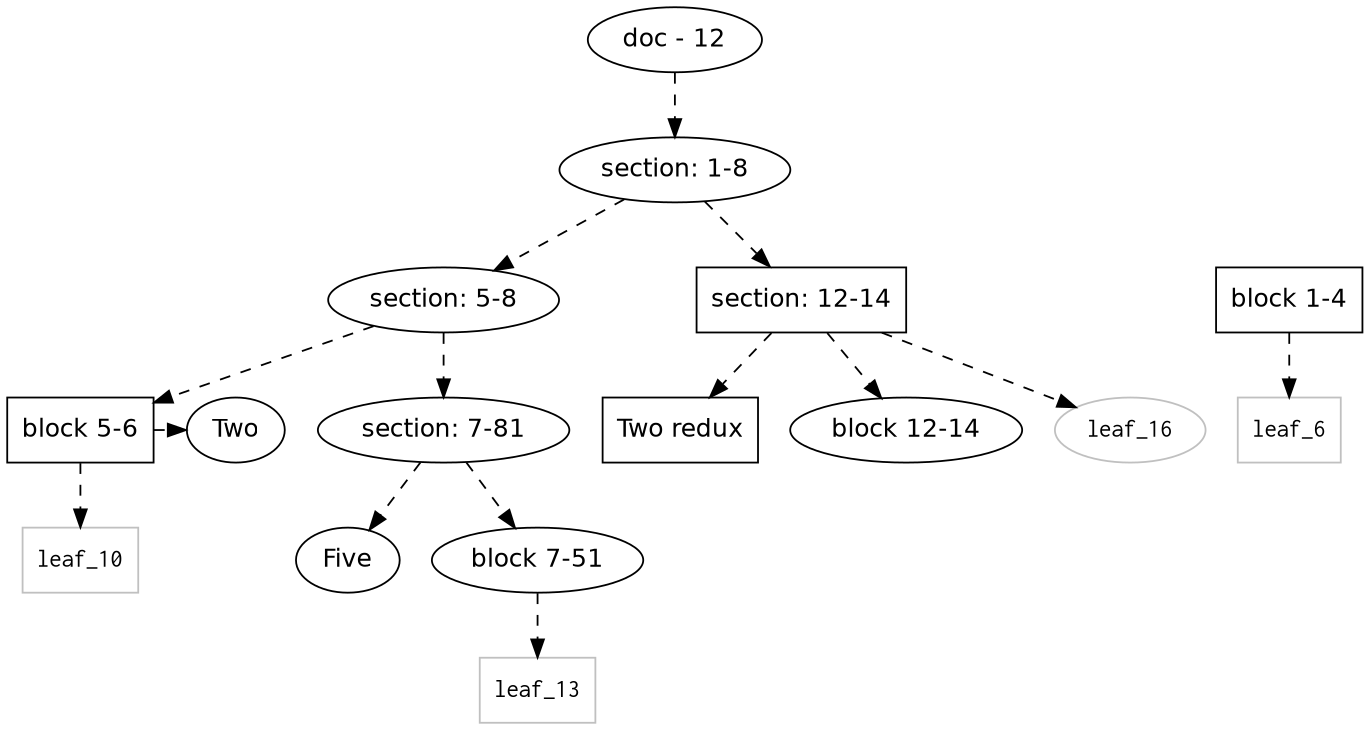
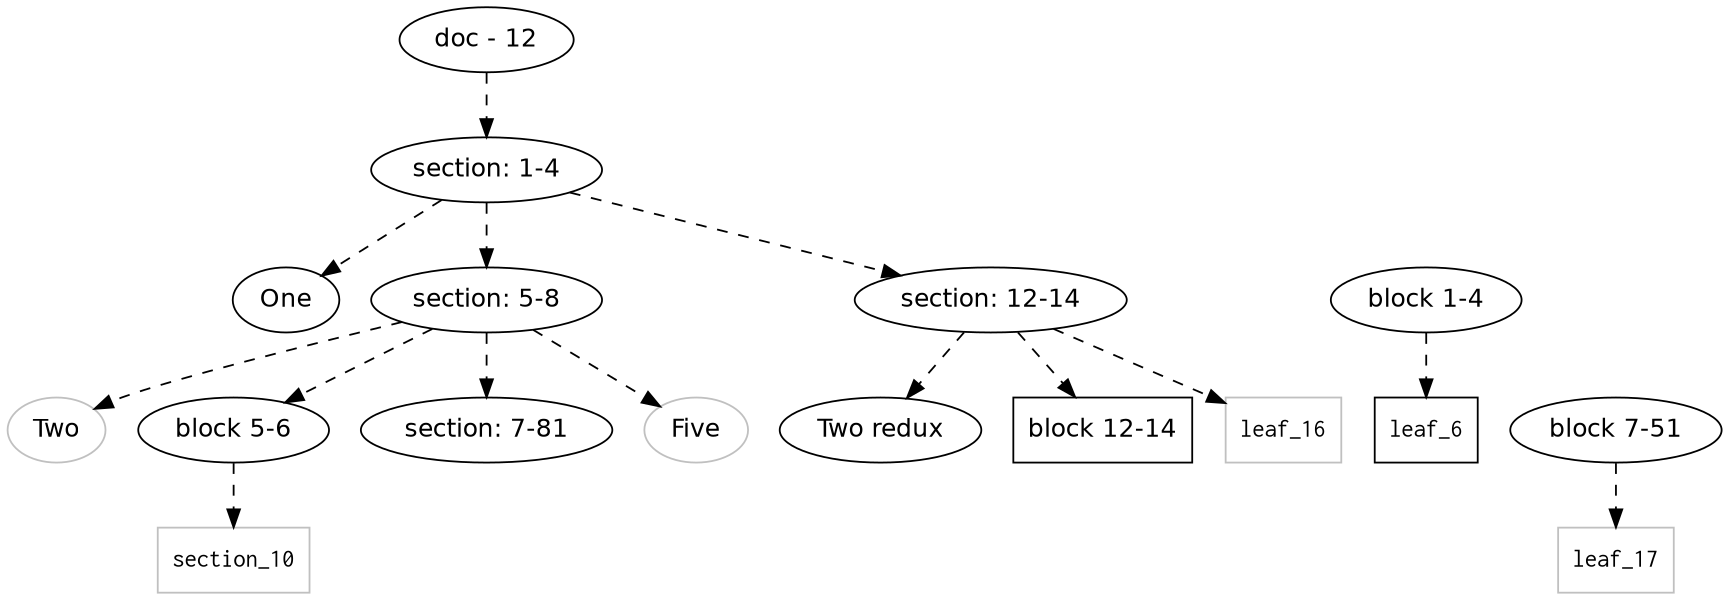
  digraph {
    node [fontname=Helvetica]
    edge [style=dashed]
-   n1 [label="section: 1-8"]
-   n2 [label="Two redux" shape=box]
-   n3 [label="block 12-14"]
-   n5 [label="block 1-4" shape=box]
+   n1 [label="section: 1-4"]
+   n2 [label="Two redux"]
+   n3 [label="block 12-14" shape=box]
+   n4 [label=One]
+   n5 [label="block 1-4"]
    n6 [label="section: 5-8"]
-   n7 [label="section: 12-14" shape=box]
-   n8 [label=Two]
-   n9 [label="block 5-6" shape=box]
+   n7 [label="section: 12-14"]
+   n8 [label=Two color=Gray]
+   n9 [label="block 5-6"]
    n10 [label="section: 7-81"]
-   n11 [label=Five]
+   n11 [label=Five color=Gray]
    n12 [label="block 7-51"]
-   leaf_6 [color=Gray fontname=Inconsolata shape=rectangle]
-   leaf_16 [color=Gray fontname=Inconsolata shape=ellipse]
-   leaf_10 [color=Gray fontname=Inconsolata shape=rectangle]
-   leaf_13 [color=Gray fontname=Inconsolata shape=rectangle]
+   leaf_6 [color=black fontname=Inconsolata shape=rectangle]
+   leaf_16 [color=Gray fontname=Inconsolata shape=rectangle]
+   leaf_10 [color=Gray fontname=Inconsolata shape=rectangle label=section_10]
+   leaf_13 [color=Gray fontname=Inconsolata shape=rectangle label=leaf_17]
    n17 [label="doc - 12"]
    subgraph sub_1 {
      rank=same
      n1
    }
    subgraph sub_2 {
      rank=same
      n2
      n3
    }
    subgraph sub_3 {
      rank=same
+     n4
      n5
      n6
      n7
    }
    subgraph sub_4 {
      rank=same
      n8
      n9
      n10
    }
    subgraph sub_5 {
      rank=same
      n11
      n12
    }
+   n1 -> n4
    n1 -> n6
    n1 -> n7
    n5 -> leaf_6
-   n9 -> n8
+   n6 -> n8
    n6 -> n9
    n6 -> n10
    n7 -> n2
    n7 -> n3
    n7 -> leaf_16
    n9 -> leaf_10
-   n10 -> n11
-   n10 -> n12
+   n6 -> n11
    n12 -> leaf_13
    n17 -> n1
  }
